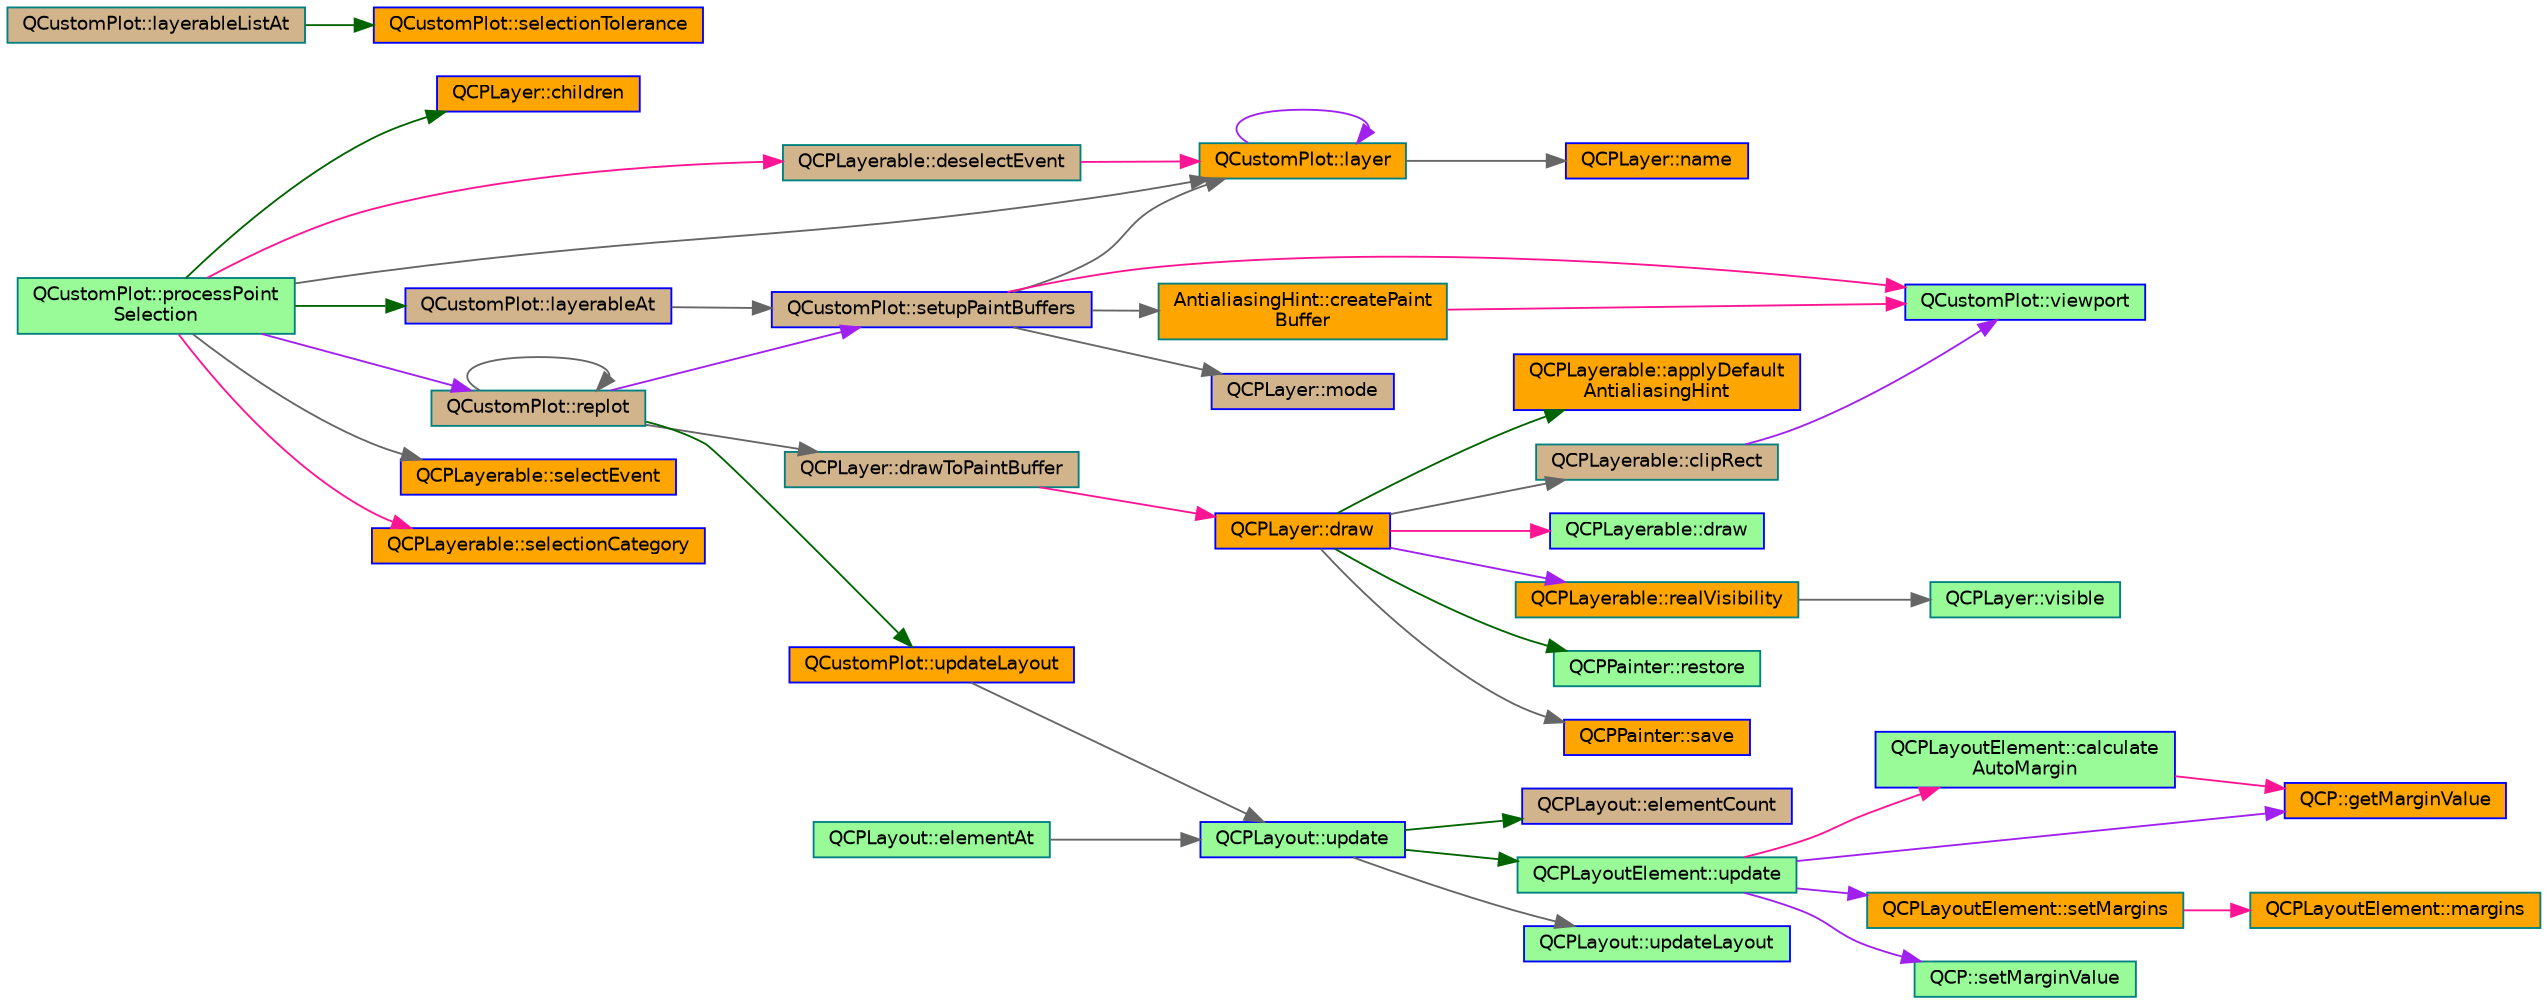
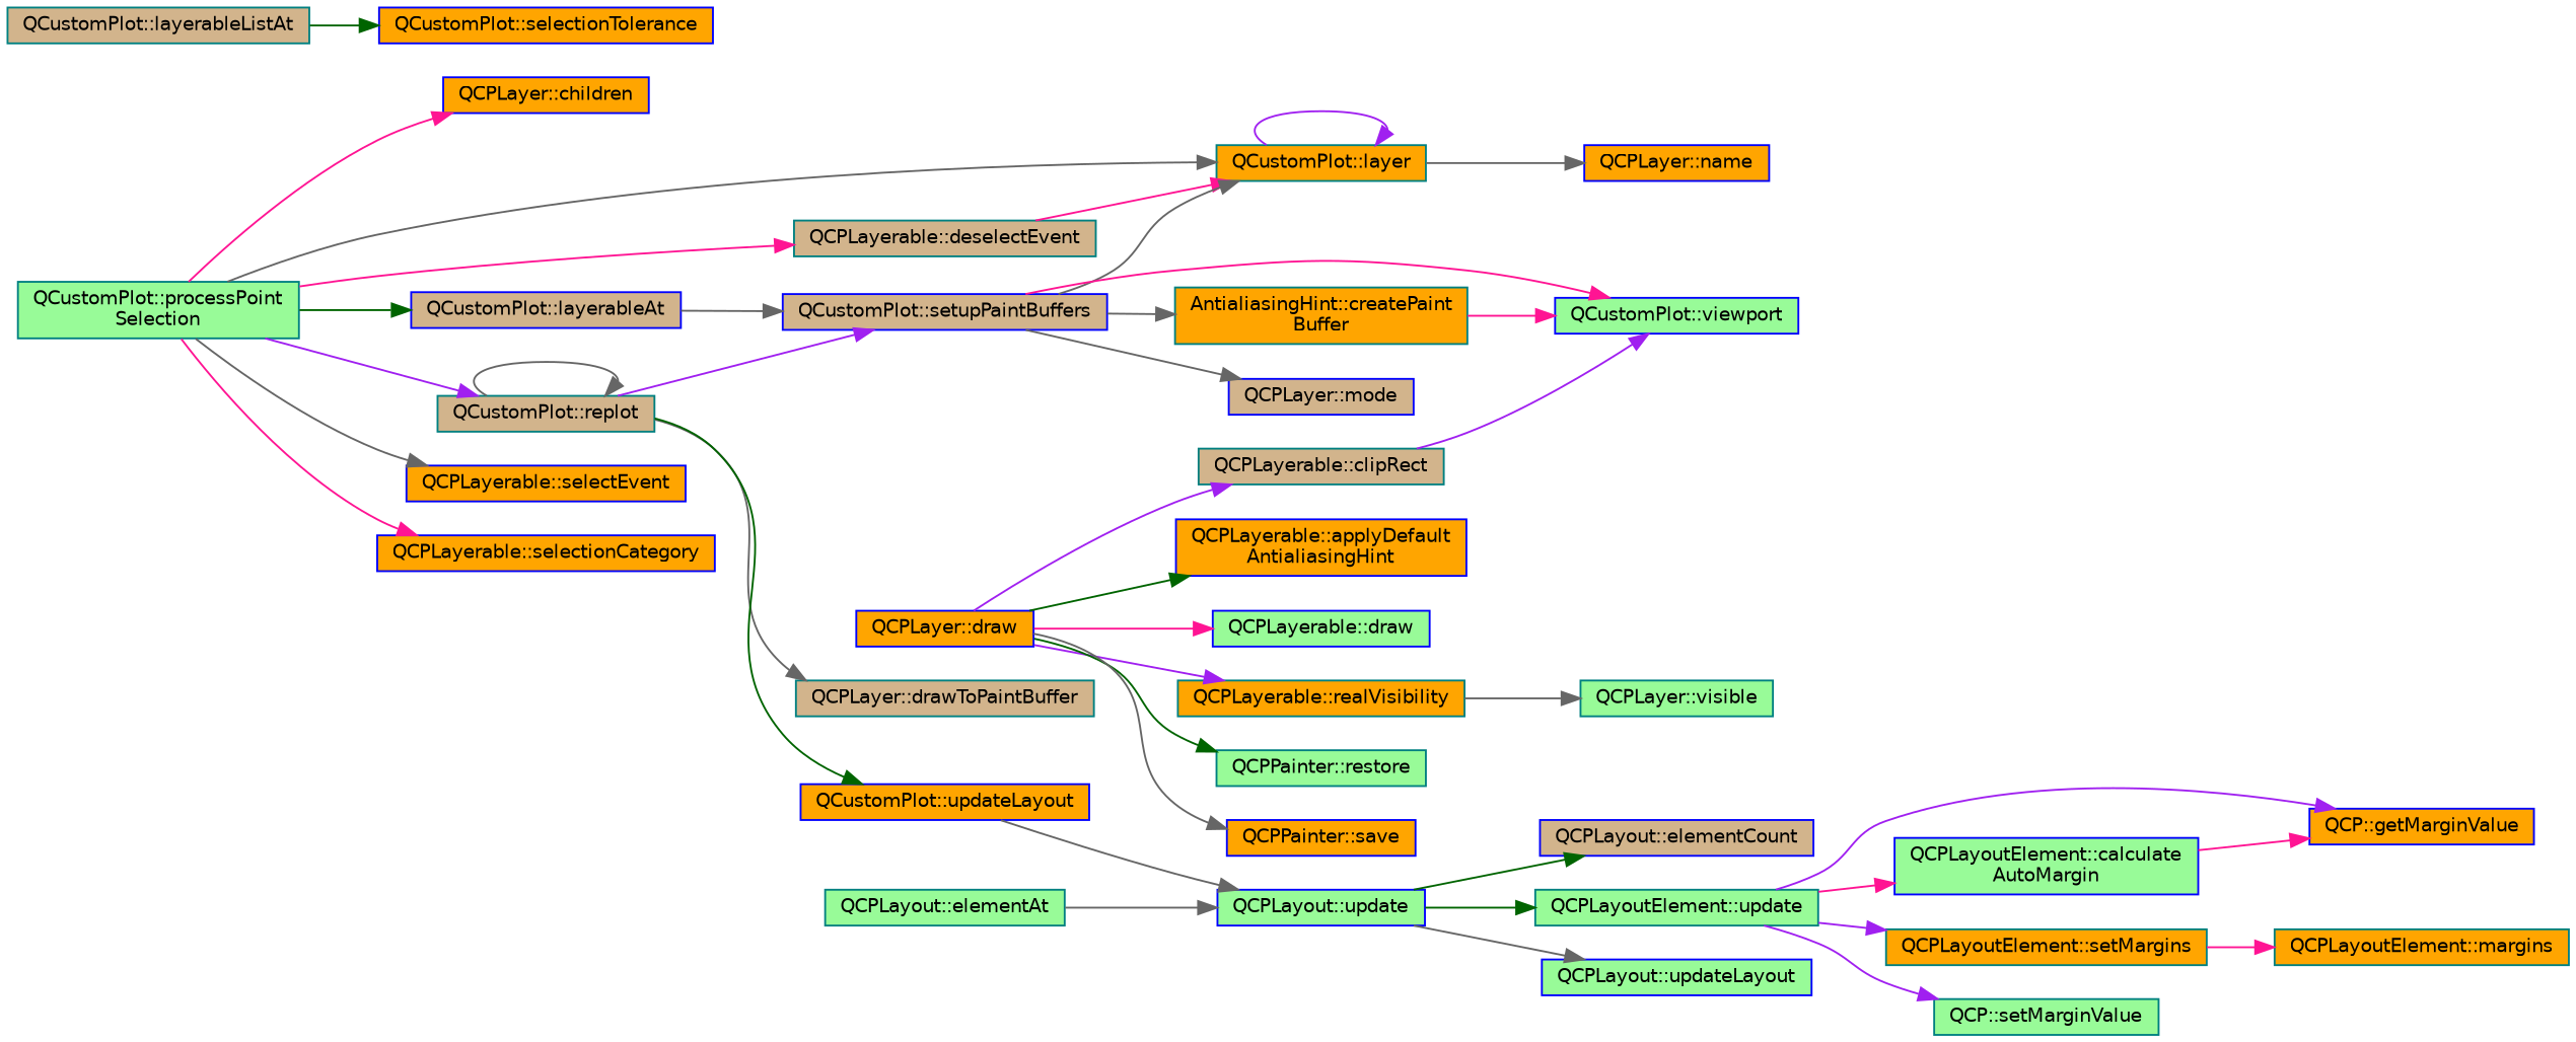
  digraph {
    rankdir=LR
    node [color=blue fillcolor=orange fontname=Helvetica fontsize=10 shape=box style=filled]
    edge [color=gray40 fontname=Helvetica fontsize=10 labelfontname=Helvetica labelfontsize=10 style=solid]
    n1 [color=teal fillcolor=palegreen fontcolor=black height=0.2 label="QCustomPlot::processPoint\lSelection" width=0.4]
    n2 [height=0.2 label="QCPLayer::children" width=0.4]
    n3 [color=teal fillcolor=tan height=0.2 label="QCPLayerable::deselectEvent" width=0.4]
    n4 [color=teal height=0.2 label="QCustomPlot::layer" width=0.4]
    n5 [fillcolor=tan height=0.2 label="QCustomPlot::layerableAt" width=0.4]
    n6 [color=teal fillcolor=tan height=0.2 label="QCustomPlot::replot" width=0.4]
    n7 [height=0.2 label="QCPLayerable::selectEvent" width=0.4]
    n8 [height=0.2 label="QCPLayerable::selectionCategory" width=0.4]
    n9 [height=0.2 label="QCPLayer::name" width=0.4]
    n10 [fillcolor=tan height=0.2 label="QCustomPlot::setupPaintBuffers" width=0.4]
    n11 [color=teal fillcolor=tan height=0.2 label="QCPLayer::drawToPaintBuffer" width=0.4]
    n12 [height=0.2 label="QCustomPlot::updateLayout" width=0.4]
    n13 [color=teal fillcolor=tan height=0.2 label="QCustomPlot::layerableListAt" width=0.4]
    n14 [height=0.2 label="QCustomPlot::selectionTolerance" width=0.4]
    n15 [height=0.2 label="QCPLayer::draw" width=0.4]
    n16 [fillcolor=palegreen height=0.2 label="QCustomPlot::viewport" width=0.4]
    n17 [color=teal height=0.2 label="AntialiasingHint::createPaint\lBuffer" width=0.4]
    n18 [fillcolor=tan height=0.2 label="QCPLayer::mode" width=0.4]
    n19 [fillcolor=palegreen height=0.2 label="QCPLayout::update" width=0.4]
    n20 [height=0.2 label="QCPLayerable::applyDefault\lAntialiasingHint" width=0.4]
    n21 [color=teal fillcolor=tan height=0.2 label="QCPLayerable::clipRect" width=0.4]
    n22 [fillcolor=palegreen height=0.2 label="QCPLayerable::draw" width=0.4]
    n23 [color=teal height=0.2 label="QCPLayerable::realVisibility" width=0.4]
    n24 [color=teal fillcolor=palegreen height=0.2 label="QCPPainter::restore" width=0.4]
    n25 [height=0.2 label="QCPPainter::save" width=0.4]
    n26 [color=teal fillcolor=palegreen height=0.2 label="QCPLayer::visible" width=0.4]
    n27 [fillcolor=tan height=0.2 label="QCPLayout::elementCount" width=0.4]
    n28 [color=teal fillcolor=palegreen height=0.2 label="QCPLayoutElement::update" width=0.4]
    n29 [fillcolor=palegreen height=0.2 label="QCPLayout::updateLayout" width=0.4]
    n30 [color=teal fillcolor=palegreen height=0.2 label="QCPLayout::elementAt" width=0.4]
    n31 [fillcolor=palegreen height=0.2 label="QCPLayoutElement::calculate\lAutoMargin" width=0.4]
    n32 [height=0.2 label="QCP::getMarginValue" width=0.4]
    n33 [color=teal height=0.2 label="QCPLayoutElement::setMargins" width=0.4]
    n34 [color=teal fillcolor=palegreen height=0.2 label="QCP::setMarginValue" width=0.4]
    n35 [color=teal height=0.2 label="QCPLayoutElement::margins" width=0.4]
-   n1 -> n2 [color=darkgreen]
+   n1 -> n2 [color=deeppink]
    n1 -> n3 [color=deeppink]
    n1 -> n4
    n1 -> n5 [color=darkgreen]
    n1 -> n6 [color=purple]
    n1 -> n7
    n1 -> n8 [color=deeppink]
    n3 -> n4 [color=deeppink]
    n4 -> n4 [color=purple]
    n4 -> n9
    n5 -> n10
    n6 -> n6
    n6 -> n10 [color=purple]
    n6 -> n11
    n6 -> n12 [color=darkgreen]
    n10 -> n4
    n10 -> n16 [color=deeppink]
    n10 -> n17
    n10 -> n18
-   n11 -> n15 [color=deeppink]
    n12 -> n19
    n13 -> n14 [color=darkgreen]
    n15 -> n20 [color=darkgreen]
-   n15 -> n21
+   n15 -> n21 [color=purple]
    n15 -> n22 [color=deeppink]
    n15 -> n23 [color=purple]
    n15 -> n24 [color=darkgreen]
    n15 -> n25
    n17 -> n16 [color=deeppink]
    n19 -> n27 [color=darkgreen]
    n19 -> n28 [color=darkgreen]
    n19 -> n29
    n21 -> n16 [color=purple]
    n23 -> n26
    n28 -> n31 [color=deeppink]
    n28 -> n32 [color=purple]
    n28 -> n33 [color=purple]
    n28 -> n34 [color=purple]
    n30 -> n19
    n31 -> n32 [color=deeppink]
    n33 -> n35 [color=deeppink]
  }
